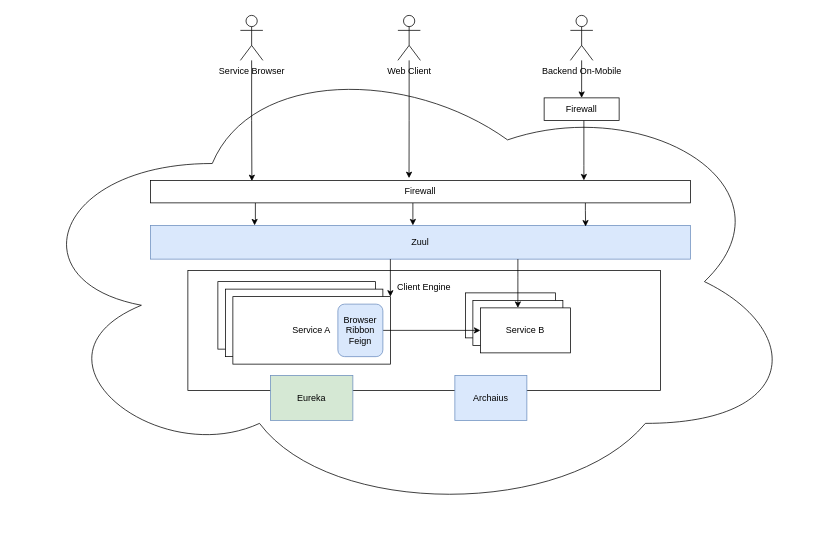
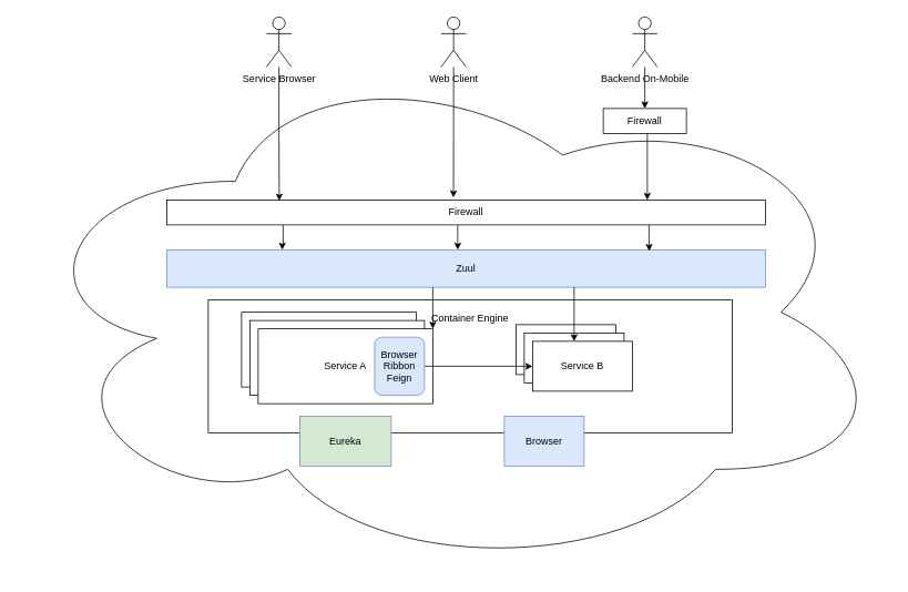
  <mxCell id="0" />
  <mxCell id="1" parent="0" />
  <mxCell id="2" value="" style="ellipse;shape=cloud;whiteSpace=wrap;html=1;" parent="1" vertex="1"><mxGeometry x="20" y="60" width="1050" height="630" as="geometry" /></mxCell>
- <mxCell id="3" value="Client Engine&lt;br&gt;&lt;br&gt;&lt;br&gt;&lt;br&gt;&lt;br&gt;&lt;br&gt;&lt;br&gt;&lt;br&gt;&lt;br&gt;" style="rounded=0;whiteSpace=wrap;html=1;" parent="1" vertex="1"><mxGeometry x="250" y="360" width="630" height="160" as="geometry" /></mxCell>
+ <mxCell id="3" value="Container Engine&lt;br&gt;&lt;br&gt;&lt;br&gt;&lt;br&gt;&lt;br&gt;&lt;br&gt;&lt;br&gt;&lt;br&gt;&lt;br&gt;" style="rounded=0;whiteSpace=wrap;html=1;" parent="1" vertex="1"><mxGeometry x="250" y="360" width="630" height="160" as="geometry" /></mxCell>
  <mxCell id="4" value="Zuul" style="rounded=0;whiteSpace=wrap;html=1;fillColor=#dae8fc;strokeColor=#6c8ebf;" parent="1" vertex="1"><mxGeometry x="200" y="300" width="720" height="45" as="geometry" /></mxCell>
  <mxCell id="5" value="Service B" style="rounded=0;whiteSpace=wrap;html=1;" parent="1" vertex="1"><mxGeometry x="620" y="390" width="120" height="60" as="geometry" /></mxCell>
  <mxCell id="6" value="Service B" style="rounded=0;whiteSpace=wrap;html=1;" parent="1" vertex="1"><mxGeometry x="630" y="400" width="120" height="60" as="geometry" /></mxCell>
  <mxCell id="7" value="Service B" style="rounded=0;whiteSpace=wrap;html=1;" parent="1" vertex="1"><mxGeometry x="640" y="410" width="120" height="60" as="geometry" /></mxCell>
  <mxCell id="8" value="Eureka" style="rounded=0;whiteSpace=wrap;html=1;fillColor=#d5e8d4;strokeColor=#6c8ebf;" parent="1" vertex="1"><mxGeometry x="360" y="500" width="110" height="60" as="geometry" /></mxCell>
- <mxCell id="9" value="Archaius" style="rounded=0;whiteSpace=wrap;html=1;fillColor=#dae8fc;strokeColor=#6c8ebf;" parent="1" vertex="1"><mxGeometry x="606" y="500" width="96" height="60" as="geometry" /></mxCell>
+ <mxCell id="9" value="Browser" style="rounded=0;whiteSpace=wrap;html=1;fillColor=#dae8fc;strokeColor=#6c8ebf;" parent="1" vertex="1"><mxGeometry x="606" y="500" width="96" height="60" as="geometry" /></mxCell>
  <mxCell id="10" style="edgeStyle=orthogonalEdgeStyle;rounded=0;orthogonalLoop=1;jettySize=auto;html=1;endArrow=classic;endFill=1;" parent="1" source="4" target="7" edge="1"><mxGeometry relative="1" as="geometry"><Array as="points"><mxPoint x="690" y="370" /><mxPoint x="690" y="370" /></Array></mxGeometry></mxCell>
  <mxCell id="11" style="edgeStyle=orthogonalEdgeStyle;rounded=0;orthogonalLoop=1;jettySize=auto;html=1;entryX=0.188;entryY=0.033;entryDx=0;entryDy=0;endArrow=classic;endFill=1;entryPerimeter=0;" parent="1" source="12" target="20" edge="1"><mxGeometry relative="1" as="geometry"><Array as="points" /></mxGeometry></mxCell>
  <mxCell id="12" value="Service Browser" style="shape=umlActor;verticalLabelPosition=bottom;verticalAlign=top;html=1;outlineConnect=0;" parent="1" vertex="1"><mxGeometry x="320" width="30" height="60" as="geometry" y="20" /></mxCell>
  <mxCell id="13" style="edgeStyle=orthogonalEdgeStyle;rounded=0;orthogonalLoop=1;jettySize=auto;html=1;entryX=0.479;entryY=-0.1;entryDx=0;entryDy=0;endArrow=classic;endFill=1;entryPerimeter=0;" parent="1" source="14" target="20" edge="1"><mxGeometry relative="1" as="geometry"><Array as="points" /></mxGeometry></mxCell>
  <mxCell id="14" value="Web Client" style="shape=umlActor;verticalLabelPosition=bottom;verticalAlign=top;html=1;outlineConnect=0;" parent="1" vertex="1"><mxGeometry x="530" width="30" height="60" as="geometry" y="20" /></mxCell>
  <mxCell id="15" style="edgeStyle=orthogonalEdgeStyle;rounded=0;orthogonalLoop=1;jettySize=auto;html=1;entryX=0.5;entryY=0;entryDx=0;entryDy=0;endArrow=classic;endFill=1;" parent="1" source="16" target="22" edge="1"><mxGeometry relative="1" as="geometry" /></mxCell>
  <mxCell id="16" value="Backend On-Mobile" style="shape=umlActor;verticalLabelPosition=bottom;verticalAlign=top;html=1;outlineConnect=0;" parent="1" vertex="1"><mxGeometry x="760" width="30" height="60" as="geometry" y="20" /></mxCell>
  <mxCell id="17" style="edgeStyle=orthogonalEdgeStyle;rounded=0;orthogonalLoop=1;jettySize=auto;html=1;entryX=0.193;entryY=0;entryDx=0;entryDy=0;entryPerimeter=0;endArrow=classic;endFill=1;" parent="1" source="20" target="4" edge="1"><mxGeometry relative="1" as="geometry"><Array as="points"><mxPoint x="340" y="295" /></Array></mxGeometry></mxCell>
  <mxCell id="18" style="edgeStyle=orthogonalEdgeStyle;rounded=0;orthogonalLoop=1;jettySize=auto;html=1;endArrow=classic;endFill=1;" parent="1" source="20" target="4" edge="1"><mxGeometry relative="1" as="geometry"><Array as="points"><mxPoint x="550" y="290" /><mxPoint x="550" y="290" /></Array></mxGeometry></mxCell>
  <mxCell id="19" style="edgeStyle=orthogonalEdgeStyle;rounded=0;orthogonalLoop=1;jettySize=auto;html=1;entryX=0.806;entryY=0.033;entryDx=0;entryDy=0;entryPerimeter=0;endArrow=classic;endFill=1;" parent="1" source="20" target="4" edge="1"><mxGeometry relative="1" as="geometry"><Array as="points"><mxPoint x="780" y="280" /><mxPoint x="780" y="280" /></Array></mxGeometry></mxCell>
  <mxCell id="20" value="Firewall" style="rounded=0;whiteSpace=wrap;html=1;" parent="1" vertex="1"><mxGeometry x="200" y="240" width="720" height="30" as="geometry" /></mxCell>
  <mxCell id="21" style="edgeStyle=orthogonalEdgeStyle;rounded=0;orthogonalLoop=1;jettySize=auto;html=1;endArrow=classic;endFill=1;" parent="1" source="22" target="20" edge="1"><mxGeometry relative="1" as="geometry"><Array as="points"><mxPoint x="778" y="220" /><mxPoint x="778" y="220" /></Array></mxGeometry></mxCell>
  <mxCell id="22" value="Firewall" style="rounded=0;whiteSpace=wrap;html=1;" parent="1" vertex="1"><mxGeometry x="725" y="130" width="100" height="30" as="geometry" /></mxCell>
  <mxCell id="23" value="Service A" style="rounded=0;whiteSpace=wrap;html=1;" parent="1" vertex="1"><mxGeometry x="290" y="375" width="210" height="90" as="geometry" /></mxCell>
  <mxCell id="24" value="Service A" style="rounded=0;whiteSpace=wrap;html=1;" parent="1" vertex="1"><mxGeometry x="300" y="385" width="210" height="90" as="geometry" /></mxCell>
  <mxCell id="25" value="Service A" style="rounded=0;whiteSpace=wrap;html=1;" parent="1" vertex="1"><mxGeometry x="310" y="395" width="210" height="90" as="geometry" /></mxCell>
  <mxCell id="26" style="edgeStyle=orthogonalEdgeStyle;rounded=0;orthogonalLoop=1;jettySize=auto;html=1;endArrow=classic;endFill=1;" parent="1" source="27" target="7" edge="1"><mxGeometry relative="1" as="geometry" /></mxCell>
  <mxCell id="27" value="Browser&lt;br&gt;Ribbon&lt;br&gt;Feign" style="rounded=1;whiteSpace=wrap;html=1;fillColor=#dae8fc;strokeColor=#6c8ebf;" parent="1" vertex="1"><mxGeometry x="450" y="405" width="60" height="70" as="geometry" /></mxCell>
  <mxCell id="28" style="edgeStyle=orthogonalEdgeStyle;rounded=0;orthogonalLoop=1;jettySize=auto;html=1;endArrow=classic;endFill=1;" parent="1" source="4" target="25" edge="1"><mxGeometry relative="1" as="geometry"><Array as="points"><mxPoint x="415" y="340" /><mxPoint x="415" y="340" /></Array></mxGeometry></mxCell>
